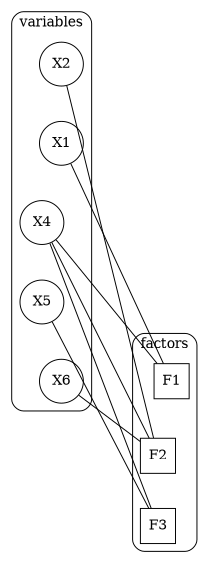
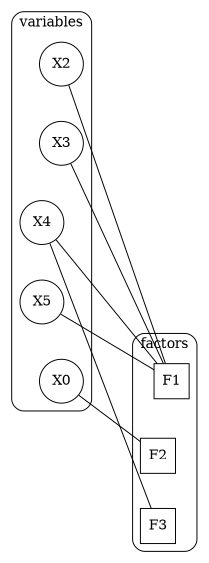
  digraph {
    nodesep=1
    splines=line
    node [shape=circle]
    edge [dir=none]
    X2
-   X3 [label=X1]
+   X3
    X4
    X5
-   X6
+   X6 [label=X0]
    F1 [shape=square]
    F2 [shape=square]
    F3 [shape=square]
    subgraph cluster_1 {
      label=variables
      style=rounded
      X2
      X3
      X4
      X5
      X6
    }
    subgraph cluster_2 {
      label=factors
      style=rounded
      F1
      F2
      F3
    }
    X2 -> X3 [style=invis]
-   X2 -> F2
+   X2 -> F1
    X3 -> X4 [style=invis]
    X3 -> F1
    X4 -> X5 [style=invis]
    X4 -> F1
-   X4 -> F2
    X4 -> F3
    X5 -> X6 [style=invis]
-   X5 -> F3
+   X5 -> F1
    X6 -> F2
    F1 -> F2 [style=invis]
    F2 -> F3 [style=invis]
  }
